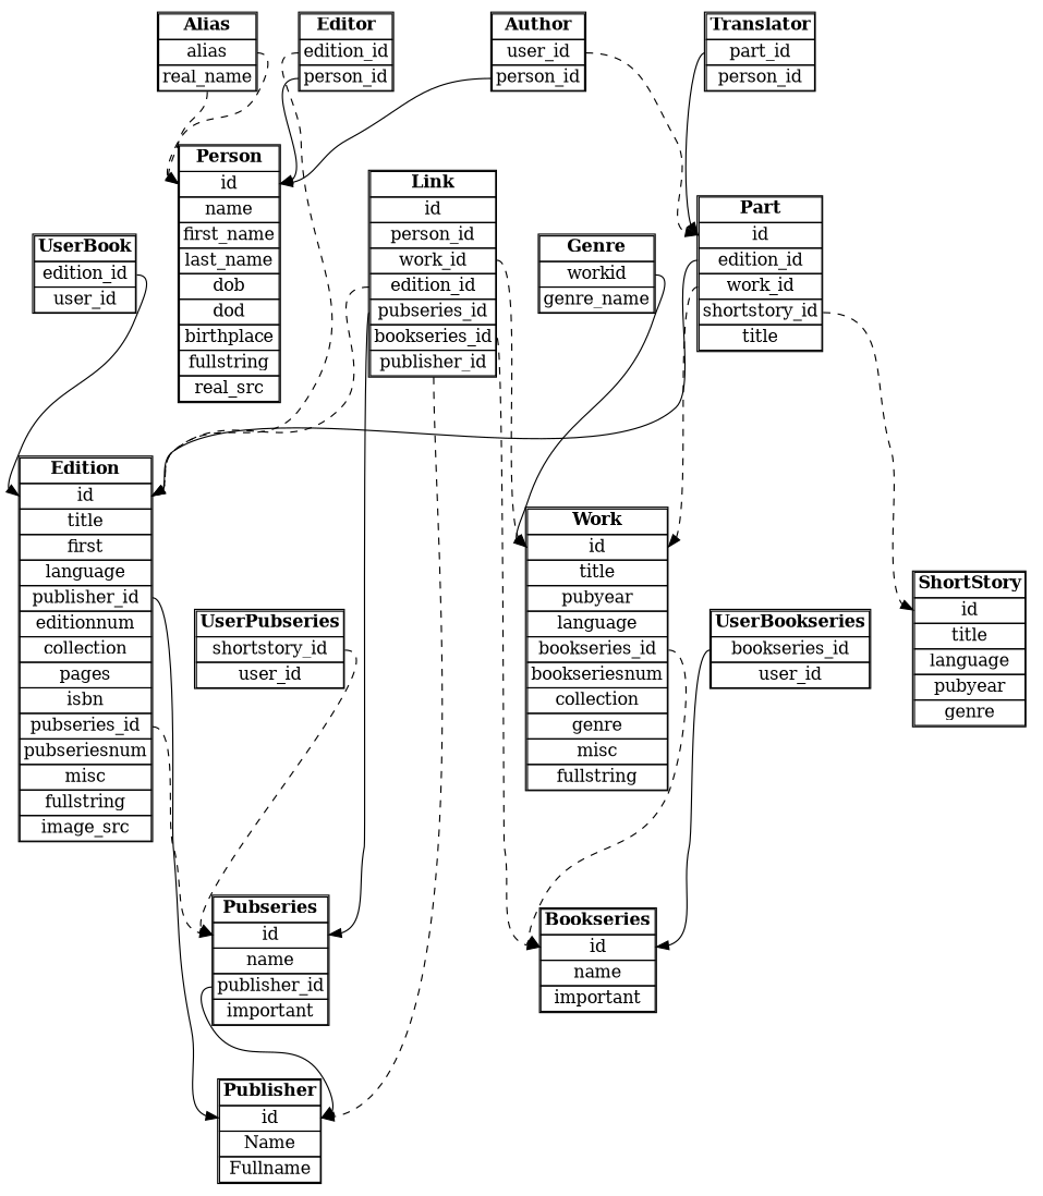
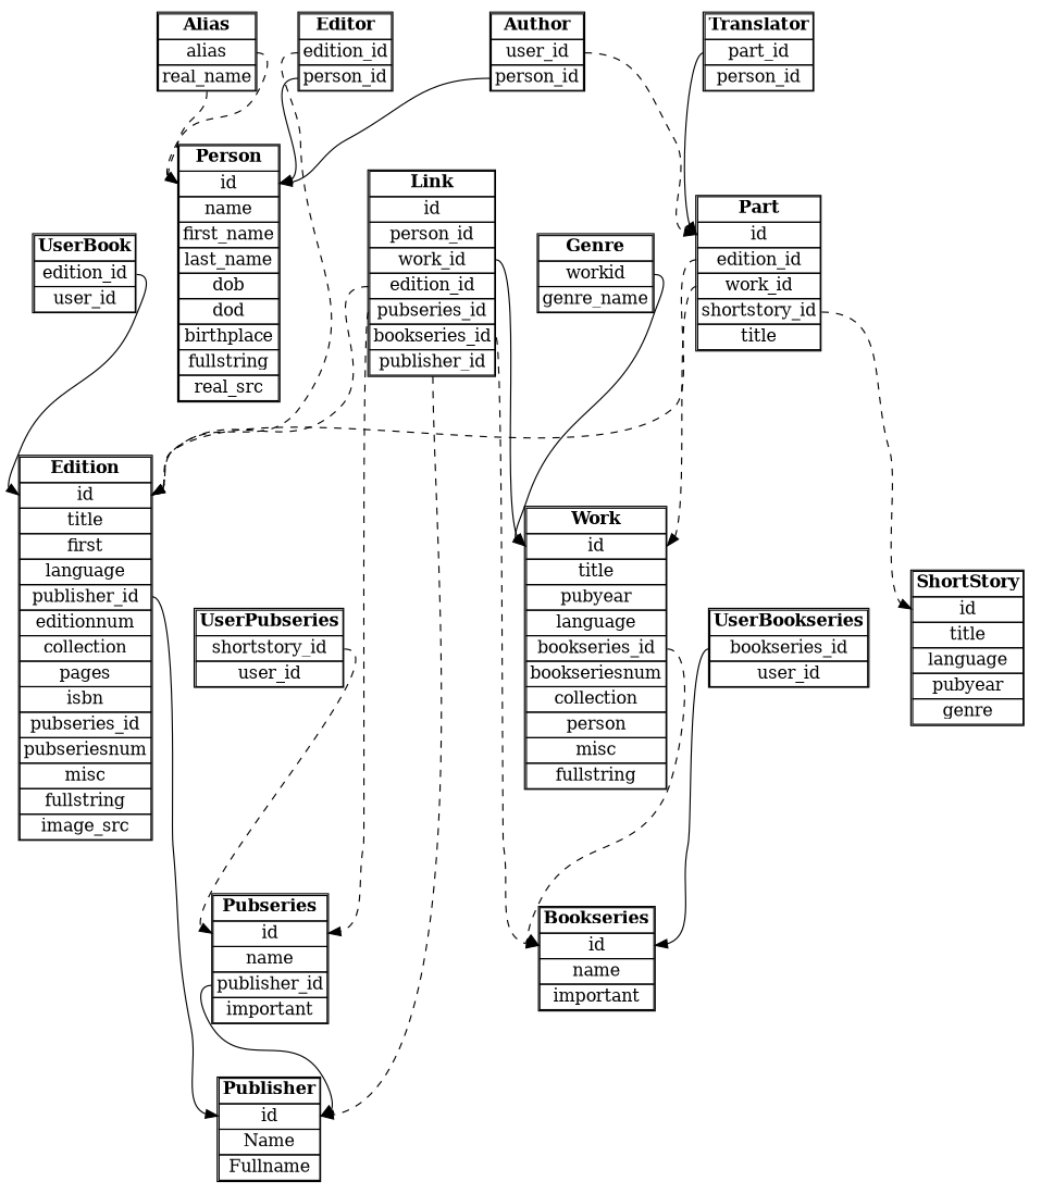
  digraph {
    rankdir=TB
    node [shape=plaintext]
    edge [headport=id tailport=editionid style=dashed]
    n1 [label=< 		<TABLE BORDER="1" CELLBORDER="1" CELLSPACING="0"> 		<TR><TD><B>Publisher</B></TD></TR> 		<TR><TD PORT="id">id</TD></TR> 		<TR><TD>Name</TD></TR> 		<TR><TD>Fullname</TD></TR> 		</TABLE> 		>]
    n2 [label=< 		<TABLE BORDER="1" CELLBORDER="1" CELLSPACING="0"> 		<TR><TD><B>Author</B></TD></TR> 		<TR><TD PORT="partid">user_id</TD></TR> 		<TR><TD PORT="personid">person_id</TD></TR> 		</TABLE> 		>]
    n3 [label=< 		<TABLE BORDER="1" CELLBORDER="1" CELLSPACING="0"> 		<TR><TD><B>Person</B></TD></TR> 		<TR><TD PORT="id">id</TD></TR> 		<TR><TD>name</TD></TR> 		<TR><TD>first_name</TD></TR> 		<TR><TD>last_name</TD></TR> 		<TR><TD>dob</TD></TR> 		<TR><TD>dod</TD></TR> 		<TR><TD>birthplace</TD></TR> 		<TR><TD>fullstring</TD></TR>                 <TR><TD>real_src</TD></TR> 		</TABLE> 		>]
    n4 [label=< 		<TABLE BORDER="1" CELLBORDER="1" CELLSPACING="0"> 		<TR><TD><B>Part</B></TD></TR> 		<TR><TD PORT="id">id</TD></TR> 		<TR><TD PORT="editionid">edition_id</TD></TR> 		<TR><TD PORT="workid">work_id</TD></TR> 		<TR><TD PORT="ssid">shortstory_id</TD></TR> 		<TR><TD>title</TD></TR> 		</TABLE> 		>]
    n5 [label=< 		<TABLE BORDER="1" CELLBORDER="1" CELLSPACING="0"> 		<TR><TD><B>Edition</B></TD></TR> 		<TR><TD PORT="id">id</TD></TR> 		<TR><TD>title</TD></TR> 		<TR><TD>first</TD></TR> 		<TR><TD>language</TD></TR> 		<TR><TD PORT="publisherid">publisher_id</TD></TR> 		<TR><TD>editionnum</TD></TR>                 <TR><TD>collection</TD></TR> 		<TR><TD>pages</TD></TR> 		<TR><TD>isbn</TD></TR> 		<TR><TD PORT="pubseriesid">pubseries_id</TD></TR> 		<TR><TD>pubseriesnum</TD></TR> 		<TR><TD>misc</TD></TR> 		<TR><TD>fullstring</TD></TR>                 <TR><TD>image_src</TD></TR> 		</TABLE> 		>]
-   n6 [label=< 		<TABLE BORDER="1" CELLBORDER="1" CELLSPACING="0"> 		<TR><TD><B>Work</B></TD></TR> 		<TR><TD PORT="id">id</TD></TR> 		<TR><TD>title</TD></TR> 		<TR><TD>pubyear</TD></TR>                 <TR><TD>language</TD></TR> 		<TR><TD PORT="bookseriesid">bookseries_id</TD></TR> 		<TR><TD>bookseriesnum</TD></TR>                 <TR><TD>collection</TD></TR> 		<TR><TD>genre</TD></TR> 		<TR><TD>misc</TD></TR> 		<TR><TD>fullstring</TD></TR> 		</TABLE> 		>]
+   n6 [label=< 		<TABLE BORDER="1" CELLBORDER="1" CELLSPACING="0"> 		<TR><TD><B>Work</B></TD></TR> 		<TR><TD PORT="id">id</TD></TR> 		<TR><TD>title</TD></TR> 		<TR><TD>pubyear</TD></TR>                 <TR><TD>language</TD></TR> 		<TR><TD PORT="bookseriesid">bookseries_id</TD></TR> 		<TR><TD>bookseriesnum</TD></TR>                 <TR><TD>collection</TD></TR> 		<TR><TD>person</TD></TR> 		<TR><TD>misc</TD></TR> 		<TR><TD>fullstring</TD></TR> 		</TABLE> 		>]
    n7 [label=< 		<TABLE BORDER="1" CELLBORDER="1" CELLSPACING="0"> 		<TR><TD><B>ShortStory</B></TD></TR> 		<TR><TD PORT="id">id</TD></TR> 		<TR><TD>title</TD></TR>                 <TR><TD>language</TD></TR> 		<TR><TD>pubyear</TD></TR> 		<TR><TD>genre</TD></TR> 		</TABLE> 		>]
    n8 [label=< 		<TABLE BORDER="1" CELLBORDER="1" CELLSPACING="0"> 		<TR><TD><B>Translator</B></TD></TR> 		<TR><TD PORT="partid">part_id</TD></TR> 		<TR><TD PORT="personid">person_id</TD></TR> 		</TABLE> 		>]
    n9 [label=< 		<TABLE BORDER="1" CELLBORDER="1" CELLSPACING="0"> 		<TR><TD><B>Editor</B></TD></TR> 		<TR><TD PORT="editionid">edition_id</TD></TR> 		<TR><TD PORT="personid">person_id</TD></TR> 		</TABLE> 		>]
    n10 [label=< 		<TABLE BORDER="1" CELLBORDER="1" CELLSPACING="0"> 		<TR><TD><B>Pubseries</B></TD></TR> 		<TR><TD PORT="id">id</TD></TR> 		<TR><TD>name</TD></TR> 		<TR><TD port="publisherid">publisher_id</TD></TR> 		<TR><TD>important</TD></TR> 		</TABLE> 		>]
    n11 [label=< 		<TABLE BORDER="1" CELLBORDER="1" CELLSPACING="0"> 		<TR><TD><B>Bookseries</B></TD></TR> 		<TR><TD PORT="id">id</TD></TR> 		<TR><TD>name</TD></TR> 		<TR><TD>important</TD></TR> 		</TABLE> 		>]
    n12 [label=< 		<TABLE BORDER="1" CELLBORDER="1" CELLSPACING="0"> 		<TR><TD><B>Alias</B></TD></TR>                 <TR><TD PORT="alias">alias</TD></TR>                 <TR><TD PORT="realname">real_name</TD></TR> 		</TABLE> 		>]
    n13 [label=< 		<TABLE BORDER="1" CELLBORDER="1" CELLSPACING="0"> 		<TR><TD><B>UserBook</B></TD></TR> 		<TR><TD PORT="editionid">edition_id</TD></TR> 		<TR><TD PORT="userid">user_id</TD></TR> 		</TABLE> 		>]
    n14 [label=<                 <TABLE BORDER="1" CELLBORDER="1" CELLSPACING="0">                 <TR><TD><B>UserPubseries</B></TD></TR>                 <TR><TD PORT="pubseriesid">shortstory_id</TD></TR>                 <TR><TD PORT="userid">user_id</TD></TR>                 </TABLE>                 >]
    n15 [label=<                 <TABLE BORDER="1" CELLBORDER="1" CELLSPACING="0">                 <TR><TD><B>UserBookseries</B></TD></TR>                 <TR><TD PORT="bookseriesid">bookseries_id</TD></TR>                 <TR><TD PORT="userid">user_id</TD></TR>                 </TABLE>                 >]
    n16 [label=< 		<TABLE BORDER="1" CELLBORDER="1" CELLSPACING="0"> 		<TR><TD><B>Link</B></TD></TR> 		<TR><TD PORT="id">id</TD></TR>                 <TR><TD PORT="personid">person_id</TD></TR>                 <TR><TD PORT="workid">work_id</TD></TR>                 <TR><TD PORT="editionid">edition_id</TD></TR>                 <TR><TD PORT="pubseriesid">pubseries_id</TD></TR>                 <TR><TD PORT="bookseriesid">bookseries_id</TD></TR>                 <TR><TD PORT="publisherid">publisher_id</TD></TR> 		</TABLE> 		>]
    n17 [label=< 		<TABLE BORDER="1" CELLBORDER="1" CELLSPACING="0"> 		<TR><TD><B>Genre</B></TD></TR> 		<TR><TD port="workid">workid</TD></TR> 		<TR><TD port="name">genre_name</TD></TR> 		</TABLE> 		>]
    n2 -> n3 [tailport=personid style=""]
    n2 -> n4 [tailport=partid]
-   n4 -> n5 [style=""]
+   n4 -> n5
    n4 -> n6 [tailport=workid]
    n4 -> n7 [tailport=ssid]
    n5 -> n1 [tailport=publisherid style=""]
-   n5 -> n10 [tailport=pubseriesid]
    n6 -> n11 [tailport=bookseriesid]
    n8 -> n4 [tailport=partid style=""]
    n9 -> n3 [tailport=personid style=""]
    n9 -> n5
    n10 -> n1 [tailport=publisherid style=""]
    n12 -> n3 [tailport=alias]
    n12 -> n3 [tailport=realname]
    n13 -> n5 [style=""]
    n14 -> n10 [tailport=pubseriesid]
    n15 -> n11 [tailport=bookseriesid style=""]
    n16 -> n1 [tailport=publisherid]
    n16 -> n5
-   n16 -> n6 [tailport=workid]
-   n16 -> n10 [style=solid tailport=pubseriesid]
+   n16 -> n6 [style=solid tailport=workid]
+   n16 -> n10 [tailport=pubseriesid]
    n16 -> n11 [tailport=bookseriesid]
    n17 -> n6 [tailport=workid style=""]
  }
